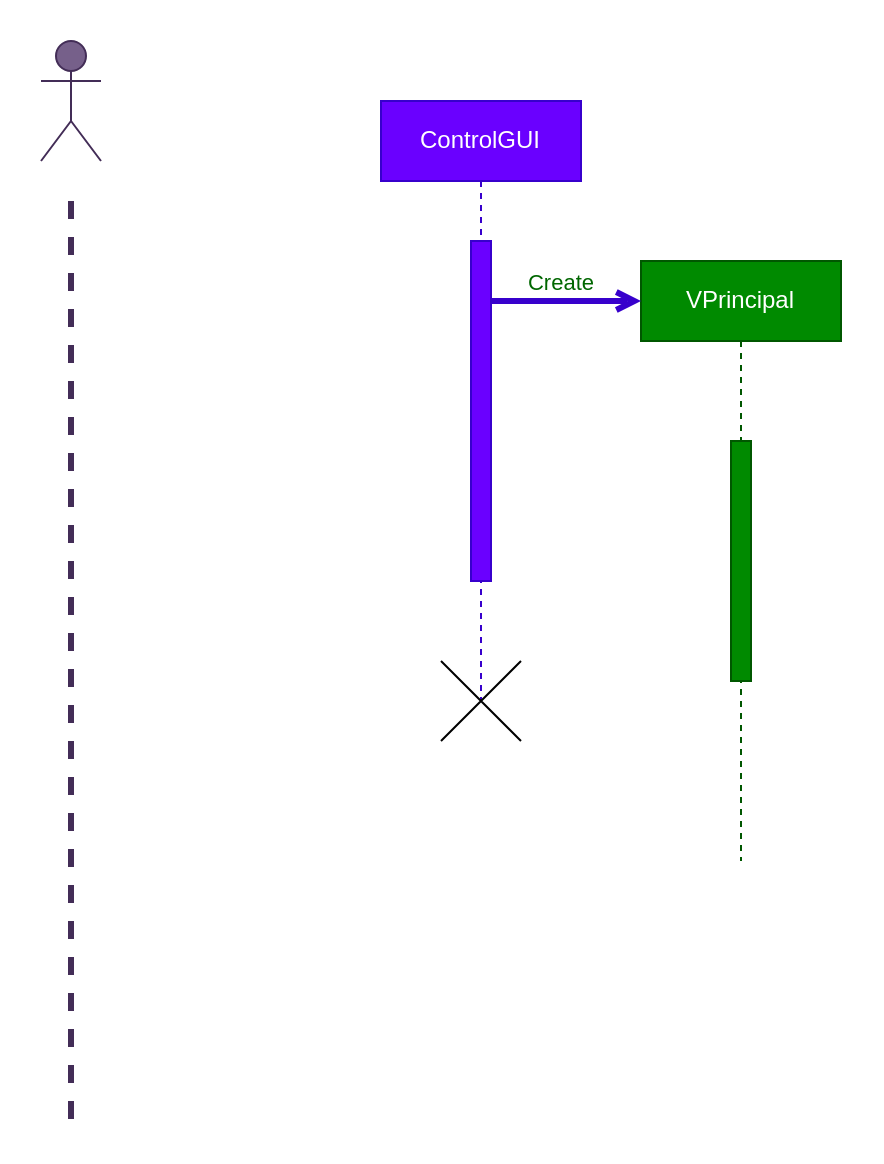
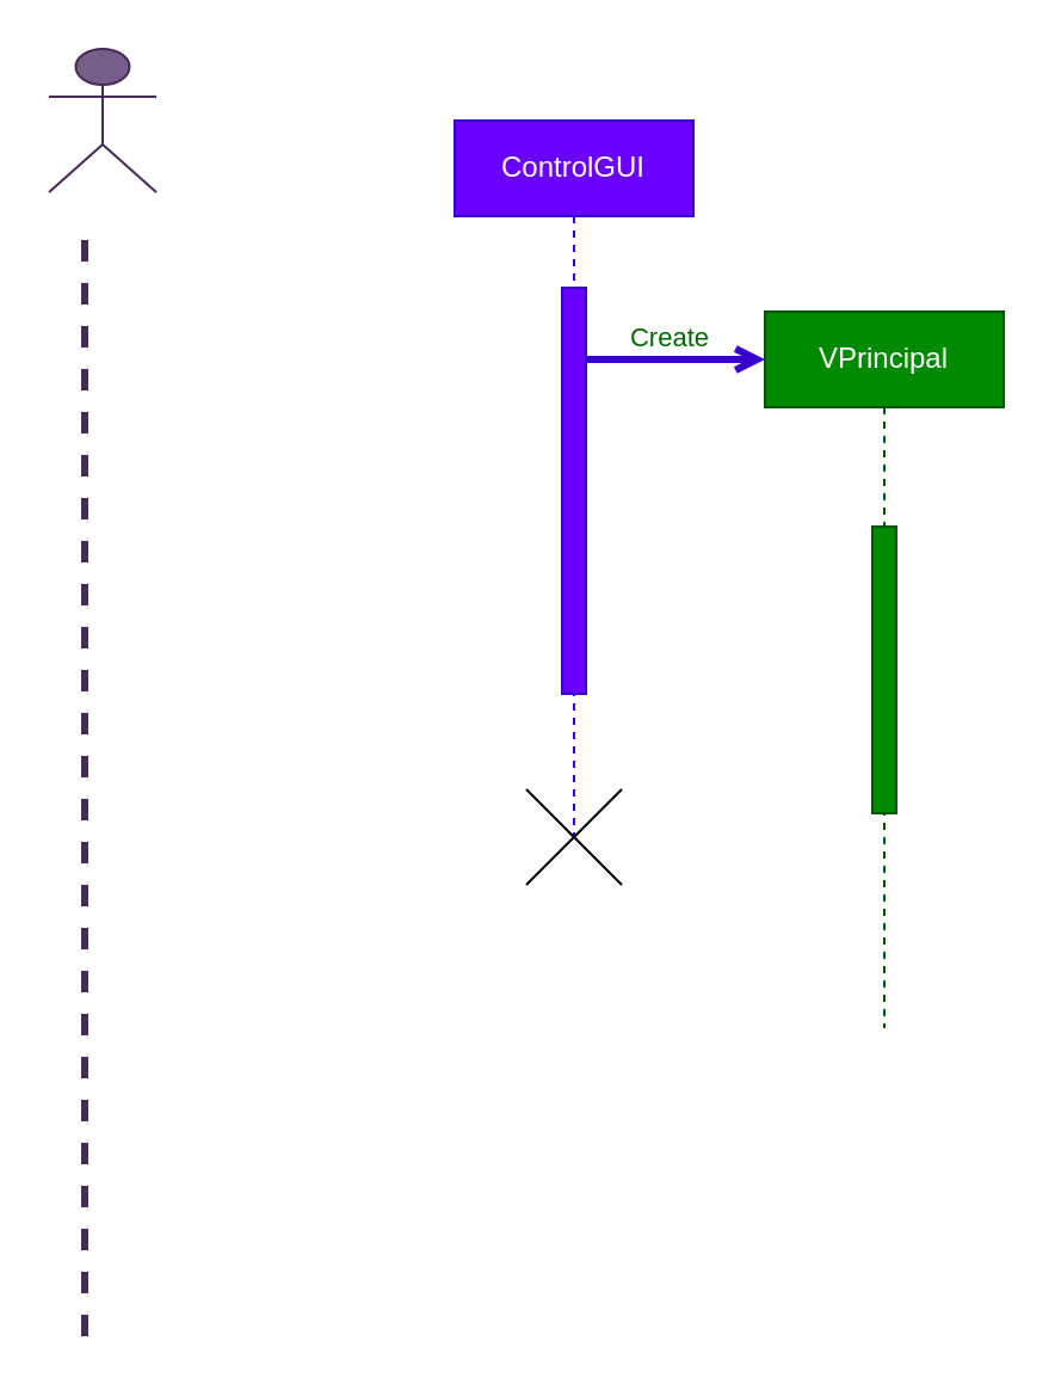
  <mxCell id="0" />
  <mxCell id="1" parent="0" />
- <mxCell id="2" value="Actor" style="shape=umlActor;verticalLabelPosition=bottom;verticalAlign=top;html=1;fillColor=#76608a;strokeColor=#432D57;fontColor=#ffffff;" vertex="1" parent="1"><mxGeometry x="20" y="20" width="30" height="60" as="geometry" /></mxCell>
+ <mxCell id="2" value="Actor" style="shape=umlActor;verticalLabelPosition=bottom;verticalAlign=top;html=1;fillColor=#76608a;strokeColor=#432D57;fontColor=#ffffff;" vertex="1" parent="1"><mxGeometry x="20" y="20" width="45" height="60" as="geometry" /></mxCell>
  <mxCell id="3" value="" style="endArrow=none;startArrow=none;endFill=0;startFill=0;endSize=8;html=1;verticalAlign=bottom;labelBackgroundColor=none;strokeWidth=3;fillColor=#76608a;strokeColor=#432D57;dashed=1;" edge="1" parent="1"><mxGeometry width="160" relative="1" as="geometry"><mxPoint x="35" y="100" as="sourcePoint" /><mxPoint x="35" y="560" as="targetPoint" /></mxGeometry></mxCell>
  <mxCell id="4" value="VPrincipal" style="shape=umlLifeline;perimeter=lifelinePerimeter;whiteSpace=wrap;html=1;container=1;collapsible=0;recursiveResize=0;outlineConnect=0;fillColor=#008a00;strokeColor=#005700;fontColor=#ffffff;" vertex="1" parent="1"><mxGeometry x="320" y="130" width="100" height="300" as="geometry" /></mxCell>
  <mxCell id="5" value="" style="html=1;points=[];perimeter=orthogonalPerimeter;fillColor=#008a00;strokeColor=#005700;fontColor=#ffffff;" vertex="1" parent="4"><mxGeometry x="45" y="90" width="10" height="120" as="geometry" /></mxCell>
  <mxCell id="6" value="ControlGUI" style="shape=umlLifeline;perimeter=lifelinePerimeter;whiteSpace=wrap;html=1;container=1;collapsible=0;recursiveResize=0;outlineConnect=0;strokeColor=#3700CC;fillColor=#6a00ff;fontColor=#ffffff;" vertex="1" parent="1"><mxGeometry x="190" y="50" width="100" height="300" as="geometry" /></mxCell>
  <mxCell id="7" value="" style="shape=umlDestroy;dashed=0;" vertex="1" parent="6"><mxGeometry x="30" y="280" width="40" height="40" as="geometry" /></mxCell>
  <mxCell id="8" value="Create" style="html=1;verticalAlign=bottom;labelBackgroundColor=none;endArrow=open;endFill=0;fontColor=#006600;strokeWidth=3;fillColor=#6a00ff;strokeColor=#3700CC;" edge="1" parent="6"><mxGeometry width="160" relative="1" as="geometry"><mxPoint x="50" y="100" as="sourcePoint" /><mxPoint x="130" y="100" as="targetPoint" /></mxGeometry></mxCell>
  <mxCell id="9" value="" style="html=1;points=[];perimeter=orthogonalPerimeter;fillColor=#6a00ff;strokeColor=#3700CC;fontColor=#ffffff;" vertex="1" parent="6"><mxGeometry x="45" y="70" width="10" height="170" as="geometry" /></mxCell>
